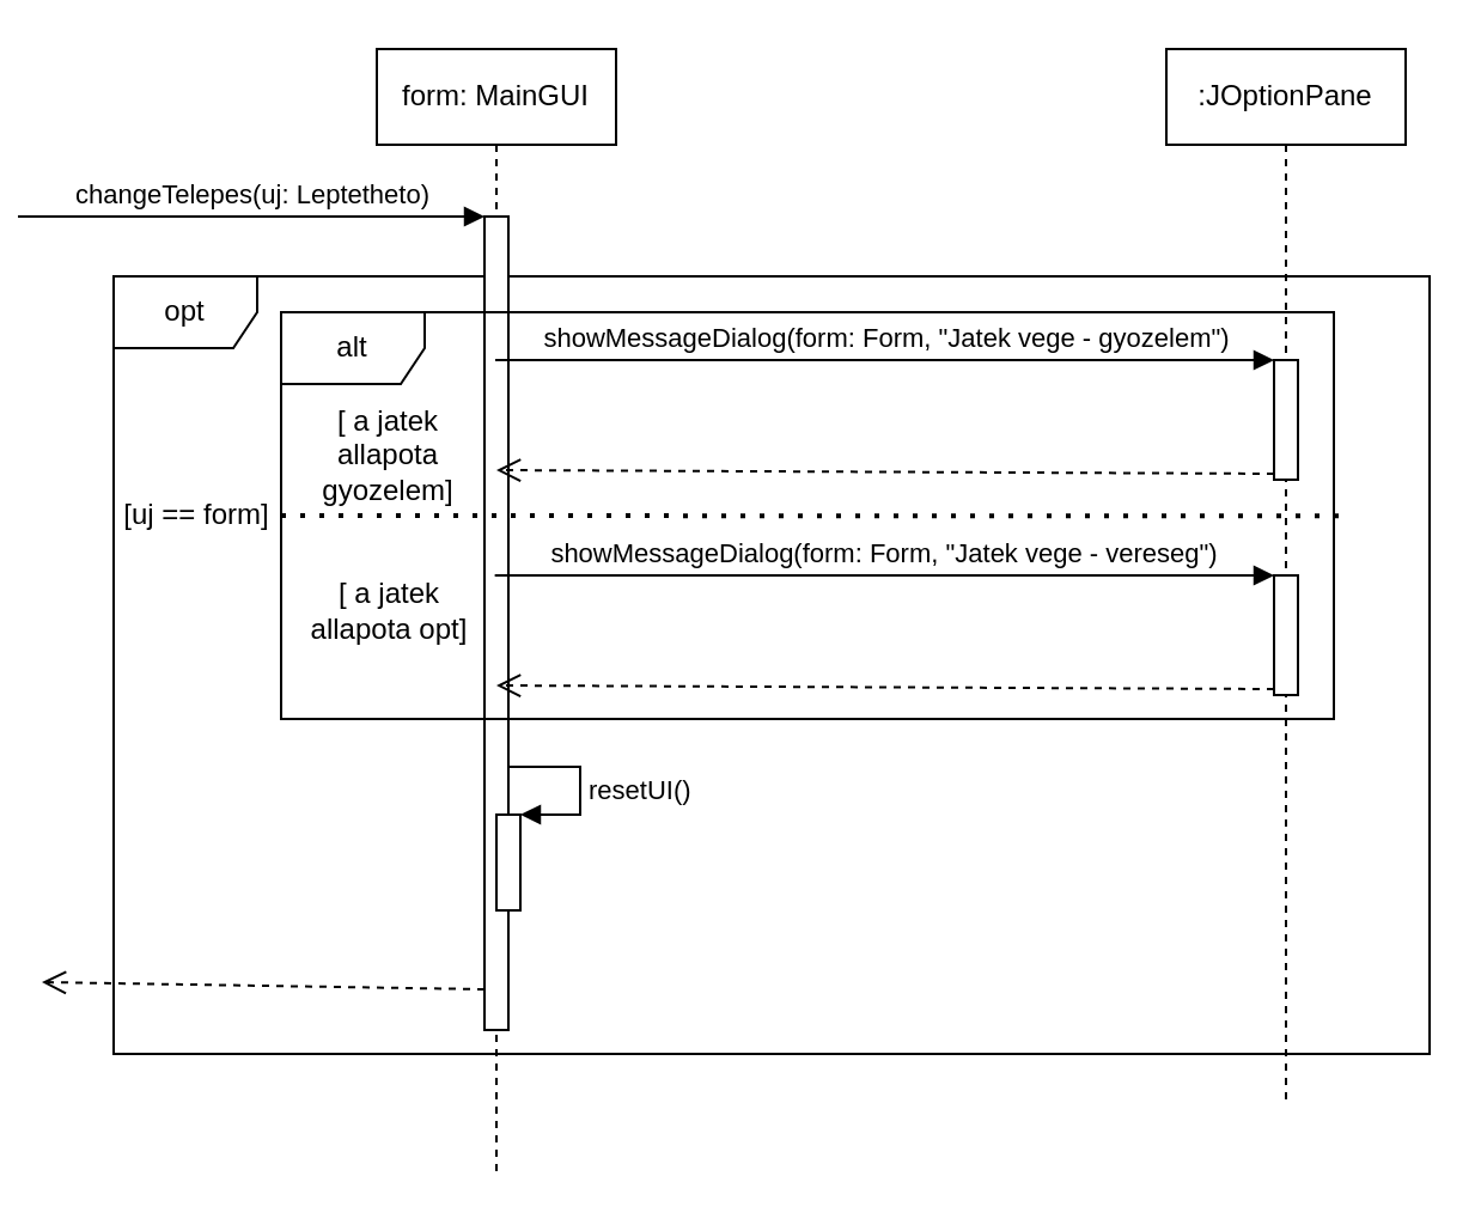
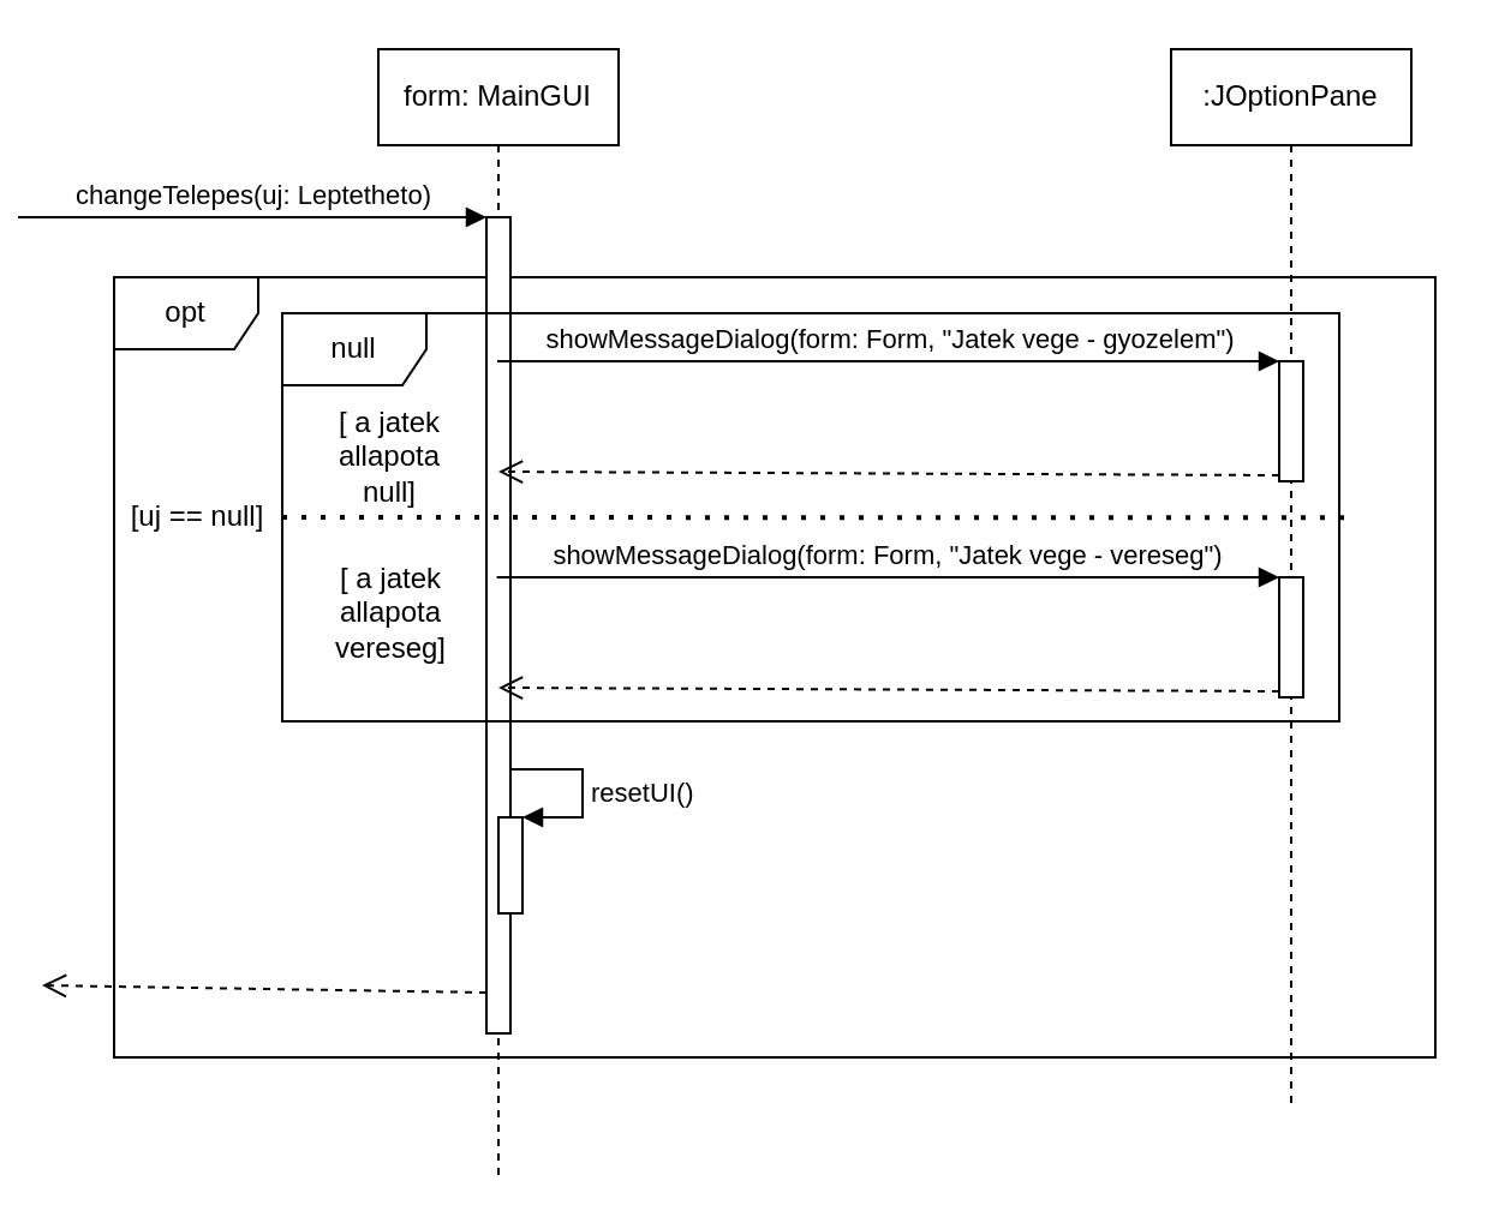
  <mxCell id="0" />
  <mxCell id="1" parent="0" />
  <mxCell id="2" value="opt" style="shape=umlFrame;whiteSpace=wrap;html=1;" vertex="1" parent="1"><mxGeometry y="115" width="550" height="325" as="geometry" x="20" /></mxCell>
  <mxCell id="3" value="form: MainGUI" style="shape=umlLifeline;perimeter=lifelinePerimeter;whiteSpace=wrap;html=1;container=1;collapsible=0;recursiveResize=0;outlineConnect=0;" vertex="1" parent="1"><mxGeometry x="130" y="20" width="100" height="470" as="geometry" /></mxCell>
  <mxCell id="4" value="" style="html=1;points=[];perimeter=orthogonalPerimeter;" vertex="1" parent="3"><mxGeometry x="45" y="70" width="10" height="340" as="geometry" /></mxCell>
  <mxCell id="5" value="changeTelepes(uj: Leptetheto)" style="html=1;verticalAlign=bottom;endArrow=block;entryX=0;entryY=0;" edge="1" target="4" parent="3"><mxGeometry relative="1" as="geometry"><mxPoint x="-150" y="70" as="sourcePoint" /></mxGeometry></mxCell>
  <mxCell id="6" value="" style="html=1;verticalAlign=bottom;endArrow=open;dashed=1;endSize=8;exitX=0;exitY=0.95;" edge="1" source="4" parent="3"><mxGeometry relative="1" as="geometry"><mxPoint x="-140" y="390" as="targetPoint" /></mxGeometry></mxCell>
  <mxCell id="7" value=":JOptionPane" style="shape=umlLifeline;perimeter=lifelinePerimeter;whiteSpace=wrap;html=1;container=1;collapsible=0;recursiveResize=0;outlineConnect=0;" vertex="1" parent="1"><mxGeometry x="460" y="20" width="100" height="440" as="geometry" /></mxCell>
  <mxCell id="8" value="" style="html=1;points=[];perimeter=orthogonalPerimeter;" vertex="1" parent="7"><mxGeometry x="45" y="130" width="10" height="50" as="geometry" /></mxCell>
  <mxCell id="9" value="" style="html=1;points=[];perimeter=orthogonalPerimeter;" vertex="1" parent="7"><mxGeometry x="45" y="220" width="10" height="50" as="geometry" /></mxCell>
  <mxCell id="10" value="showMessageDialog(form: Form, &quot;Jatek vege - vereseg&quot;)" style="html=1;verticalAlign=bottom;endArrow=block;entryX=0;entryY=0;" edge="1" parent="7" target="9"><mxGeometry relative="1" as="geometry"><mxPoint x="-280.676" y="220" as="sourcePoint" /></mxGeometry></mxCell>
  <mxCell id="11" value="" style="html=1;verticalAlign=bottom;endArrow=open;dashed=1;endSize=8;exitX=0;exitY=0.95;" edge="1" parent="7" source="9"><mxGeometry relative="1" as="geometry"><mxPoint x="-280" y="266" as="targetPoint" /></mxGeometry></mxCell>
  <mxCell id="12" value="showMessageDialog(form: Form, &quot;Jatek vege - gyozelem&quot;)" style="html=1;verticalAlign=bottom;endArrow=block;entryX=0;entryY=0;" edge="1" target="8" parent="1" source="3"><mxGeometry relative="1" as="geometry"><mxPoint x="275" y="120" as="sourcePoint" /></mxGeometry></mxCell>
  <mxCell id="13" value="" style="html=1;verticalAlign=bottom;endArrow=open;dashed=1;endSize=8;exitX=0;exitY=0.95;" edge="1" source="8" parent="1"><mxGeometry relative="1" as="geometry"><mxPoint x="180" y="196" as="targetPoint" /></mxGeometry></mxCell>
- <mxCell id="14" value="alt" style="shape=umlFrame;whiteSpace=wrap;html=1;" vertex="1" parent="1"><mxGeometry x="90" y="130" width="440" height="170" as="geometry" /></mxCell>
+ <mxCell id="14" value="null" style="shape=umlFrame;whiteSpace=wrap;html=1;" vertex="1" parent="1"><mxGeometry x="90" y="130" width="440" height="170" as="geometry" /></mxCell>
  <mxCell id="15" value="" style="endArrow=none;dashed=1;html=1;dashPattern=1 3;strokeWidth=2;entryX=1.009;entryY=0.501;entryDx=0;entryDy=0;entryPerimeter=0;" edge="1" parent="1" target="14"><mxGeometry width="50" height="50" relative="1" as="geometry"><mxPoint x="90" y="215" as="sourcePoint" /><mxPoint x="190" y="200" as="targetPoint" /></mxGeometry></mxCell>
  <mxCell id="16" value="" style="html=1;points=[];perimeter=orthogonalPerimeter;" vertex="1" parent="1"><mxGeometry x="180" y="340" width="10" height="40" as="geometry" /></mxCell>
  <mxCell id="17" value="resetUI()" style="edgeStyle=orthogonalEdgeStyle;html=1;align=left;spacingLeft=2;endArrow=block;rounded=0;entryX=1;entryY=0;" edge="1" target="16" parent="1"><mxGeometry x="0.067" relative="1" as="geometry"><mxPoint x="185" y="320" as="sourcePoint" /><Array as="points"><mxPoint x="215" y="320" /></Array><mxPoint as="offset" /></mxGeometry></mxCell>
- <mxCell id="18" value="[ a jatek allapota gyozelem]" style="text;html=1;strokeColor=none;fillColor=none;align=center;verticalAlign=middle;whiteSpace=wrap;rounded=0;" vertex="1" parent="1"><mxGeometry x="110" y="180" width="50" height="20" as="geometry" /></mxCell>
- <mxCell id="19" value="[ a jatek allapota opt]" style="text;html=1;strokeColor=none;fillColor=none;align=center;verticalAlign=middle;whiteSpace=wrap;rounded=0;" vertex="1" parent="1"><mxGeometry x="97.5" y="245" width="75" height="20" as="geometry" /></mxCell>
- <mxCell id="20" value="[uj == form]" style="text;html=1;strokeColor=none;fillColor=none;align=center;verticalAlign=middle;whiteSpace=wrap;rounded=0;" vertex="1" parent="1"><mxGeometry y="205" width="70" height="20" as="geometry" x="20" /></mxCell>
+ <mxCell id="18" value="[ a jatek allapota null]" style="text;html=1;strokeColor=none;fillColor=none;align=center;verticalAlign=middle;whiteSpace=wrap;rounded=0;" vertex="1" parent="1"><mxGeometry x="110" y="180" width="50" height="20" as="geometry" /></mxCell>
+ <mxCell id="19" value="[ a jatek allapota vereseg]" style="text;html=1;strokeColor=none;fillColor=none;align=center;verticalAlign=middle;whiteSpace=wrap;rounded=0;" vertex="1" parent="1"><mxGeometry x="97.5" y="245" width="75" height="20" as="geometry" /></mxCell>
+ <mxCell id="20" value="[uj == null]" style="text;html=1;strokeColor=none;fillColor=none;align=center;verticalAlign=middle;whiteSpace=wrap;rounded=0;" vertex="1" parent="1"><mxGeometry y="205" width="70" height="20" as="geometry" x="20" /></mxCell>
